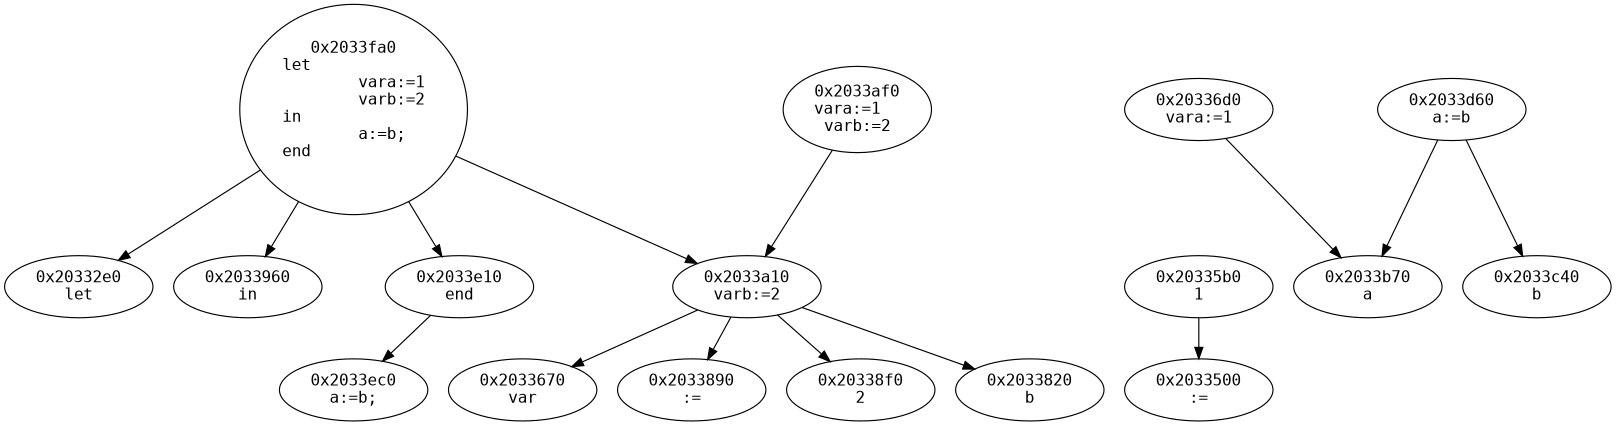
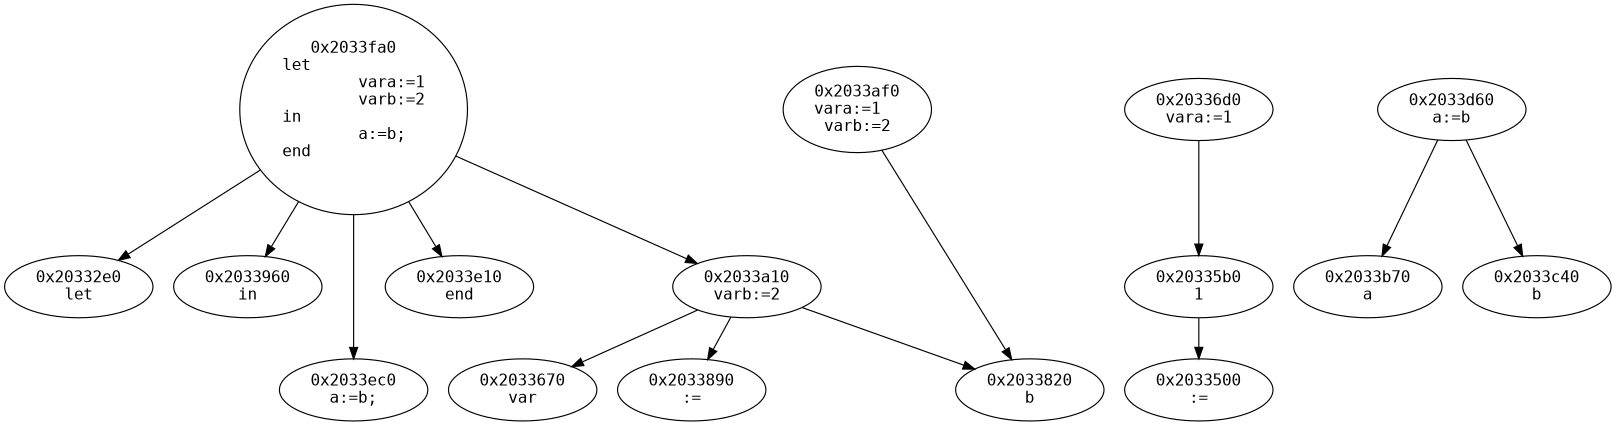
  digraph {
    fontname=monospace
    node [fontname=monospace]
    edge [fontname=monospace]
    "0x2033fa0\nlet\l	vara:=1\l	varb:=2\lin\l	a:=b;\lend\l\l"
    "0x20332e0\nlet"
    "0x2033960\nin"
    "0x2033ec0\na:=b;"
    "0x2033e10\nend"
    "0x2033a10\nvarb:=2"
    "0x2033af0\nvara:=1\lvarb:=2"
    "0x20336d0\nvara:=1"
    "0x20335b0\n1"
    "0x2033670\nvar"
    "0x2033820\nb"
    "0x2033890\n:="
-   "0x20338f0\n2"
    "0x2033500\n:="
    "0x2033d60\na:=b"
    "0x2033b70\na"
    "0x2033c40\nb"
    "0x2033fa0\nlet\l	vara:=1\l	varb:=2\lin\l	a:=b;\lend\l\l" -> "0x20332e0\nlet"
    "0x2033fa0\nlet\l	vara:=1\l	varb:=2\lin\l	a:=b;\lend\l\l" -> "0x2033960\nin"
-   "0x2033e10\nend" -> "0x2033ec0\na:=b;"
+   "0x2033fa0\nlet\l	vara:=1\l	varb:=2\lin\l	a:=b;\lend\l\l" -> "0x2033ec0\na:=b;"
    "0x2033fa0\nlet\l	vara:=1\l	varb:=2\lin\l	a:=b;\lend\l\l" -> "0x2033e10\nend"
    "0x2033fa0\nlet\l	vara:=1\l	varb:=2\lin\l	a:=b;\lend\l\l" -> "0x2033a10\nvarb:=2"
    "0x2033a10\nvarb:=2" -> "0x2033670\nvar"
    "0x2033a10\nvarb:=2" -> "0x2033820\nb"
    "0x2033a10\nvarb:=2" -> "0x2033890\n:="
-   "0x2033a10\nvarb:=2" -> "0x20338f0\n2"
-   "0x2033af0\nvara:=1\lvarb:=2" -> "0x2033a10\nvarb:=2"
-   "0x20336d0\nvara:=1" -> "0x2033b70\na"
+   "0x2033af0\nvara:=1\lvarb:=2" -> "0x2033820\nb"
+   "0x20336d0\nvara:=1" -> "0x20335b0\n1"
    "0x20335b0\n1" -> "0x2033500\n:="
    "0x2033d60\na:=b" -> "0x2033b70\na"
    "0x2033d60\na:=b" -> "0x2033c40\nb"
  }
